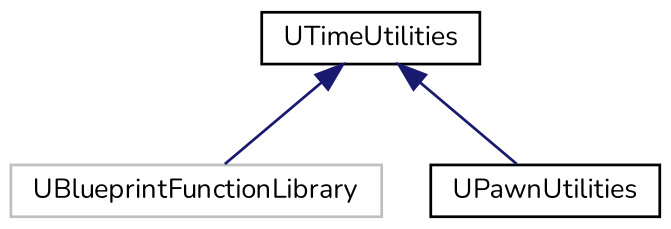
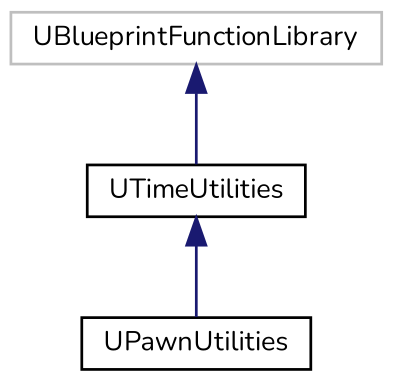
  digraph {
    fontname=Nunito
    rankdir=TB
    node [color=black fillcolor=white fontname=Nunito fontsize=10 shape=record style=filled]
    edge [color=midnightblue dir=back fontname=Nunito fontsize=10 labelfontname=Helvetica labelfontsize=10 style=solid]
    n1 [color=grey75 height=0.2 label=UBlueprintFunctionLibrary width=0.4]
    n2 [height=0.2 label=UTimeUtilities width=0.4]
    n3 [height=0.2 label=UPawnUtilities width=0.4]
-   n2 -> n1
+   n1 -> n2
    n2 -> n3
  }
